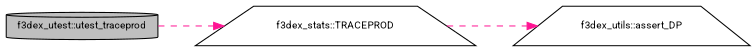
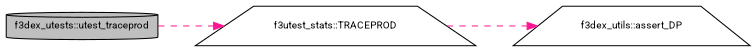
  digraph {
    fontname=Roboto
    rankdir=LR
    node [color=black fillcolor=white fontname=Roboto fontsize=10 shape=trapezium style=filled]
    edge [color=deeppink fontname=Roboto fontsize=10 labelfontname=Helvetica labelfontsize=10 style=dashed]
-   n1 [fillcolor=grey75 fontcolor=black height=0.2 label="f3dex_utest::utest_traceprod" shape=cylinder width=0.4]
-   n2 [height=0.2 label="f3dex_stats::TRACEPROD" width=0.4]
+   n1 [fillcolor=grey75 fontcolor=black height=0.2 label="f3dex_utests::utest_traceprod" shape=cylinder width=0.4]
+   n2 [height=0.2 label="f3utest_stats::TRACEPROD" width=0.4]
    n3 [height=0.2 label="f3dex_utils::assert_DP" width=0.4]
    n1 -> n2
    n2 -> n3
  }
